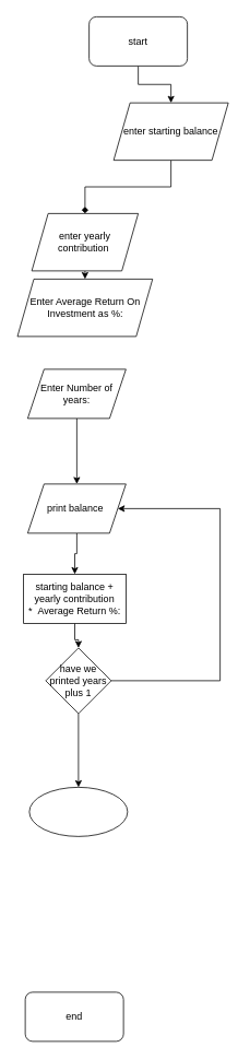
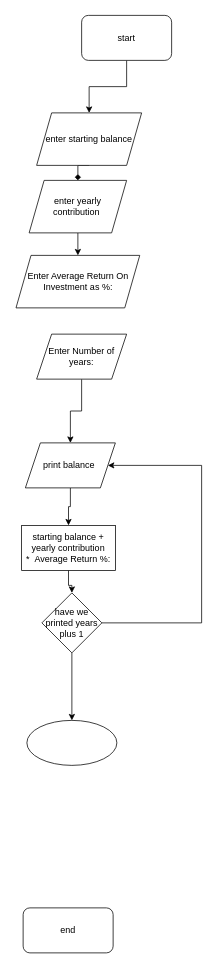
  <mxCell id="0" />
  <mxCell id="1" parent="0" />
  <mxCell id="2" style="edgeStyle=orthogonalEdgeStyle;rounded=0;orthogonalLoop=1;jettySize=auto;html=1;exitX=0.5;exitY=1;exitDx=0;exitDy=0;entryX=0.5;entryY=0;entryDx=0;entryDy=0;" parent="1" source="3" target="5" edge="1"><mxGeometry relative="1" as="geometry" /></mxCell>
  <mxCell id="3" value="start" style="rounded=1;whiteSpace=wrap;html=1;" parent="1" vertex="1"><mxGeometry x="108" y="20" width="120" height="60" as="geometry" /></mxCell>
  <mxCell id="4" style="edgeStyle=orthogonalEdgeStyle;rounded=0;orthogonalLoop=1;jettySize=auto;html=1;exitX=0.5;exitY=1;exitDx=0;exitDy=0;entryX=0.5;entryY=0;entryDx=0;entryDy=0;endArrow=diamond;" parent="1" source="5" target="7" edge="1"><mxGeometry relative="1" as="geometry" /></mxCell>
- <mxCell id="5" value="enter starting balance" style="shape=parallelogram;perimeter=parallelogramPerimeter;whiteSpace=wrap;html=1;fixedSize=1;" parent="1" vertex="1"><mxGeometry x="138" y="125" width="140" height="70" as="geometry" /></mxCell>
+ <mxCell id="5" value="enter starting balance" style="shape=parallelogram;perimeter=parallelogramPerimeter;whiteSpace=wrap;html=1;fixedSize=1;" parent="1" vertex="1"><mxGeometry x="48" y="150" width="140" height="70" as="geometry" /></mxCell>
  <mxCell id="6" style="edgeStyle=orthogonalEdgeStyle;rounded=0;orthogonalLoop=1;jettySize=auto;html=1;exitX=0.5;exitY=1;exitDx=0;exitDy=0;entryX=0.5;entryY=0;entryDx=0;entryDy=0;" parent="1" source="7" target="8" edge="1"><mxGeometry relative="1" as="geometry" /></mxCell>
- <mxCell id="7" value="enter yearly contribution&amp;nbsp;" style="shape=parallelogram;perimeter=parallelogramPerimeter;whiteSpace=wrap;html=1;fixedSize=1;" parent="1" vertex="1"><mxGeometry x="38" y="260" width="130" height="70" as="geometry" /></mxCell>
+ <mxCell id="7" value="enter yearly contribution&amp;nbsp;" style="shape=parallelogram;perimeter=parallelogramPerimeter;whiteSpace=wrap;html=1;fixedSize=1;" parent="1" vertex="1"><mxGeometry x="38" y="240" width="130" height="70" as="geometry" /></mxCell>
  <mxCell id="8" value="Enter Average Return On Investment as %:" style="shape=parallelogram;perimeter=parallelogramPerimeter;whiteSpace=wrap;html=1;fixedSize=1;" parent="1" vertex="1"><mxGeometry x="20.5" y="340" width="165" height="70" as="geometry" /></mxCell>
  <mxCell id="9" value="" style="edgeStyle=orthogonalEdgeStyle;rounded=0;orthogonalLoop=1;jettySize=auto;html=1;" edge="1" parent="1" source="10" target="18"><mxGeometry relative="1" as="geometry" /></mxCell>
- <mxCell id="10" value="Enter Number of years:" style="shape=parallelogram;perimeter=parallelogramPerimeter;whiteSpace=wrap;html=1;fixedSize=1;" parent="1" vertex="1"><mxGeometry x="33" y="450" width="120" height="60" as="geometry" /></mxCell>
+ <mxCell id="10" value="Enter Number of years:" style="shape=parallelogram;perimeter=parallelogramPerimeter;whiteSpace=wrap;html=1;fixedSize=1;" parent="1" vertex="1"><mxGeometry x="48" y="445" width="120" height="60" as="geometry" /></mxCell>
  <mxCell id="11" value="" style="edgeStyle=orthogonalEdgeStyle;rounded=0;orthogonalLoop=1;jettySize=auto;html=1;" edge="1" parent="1" source="12" target="16"><mxGeometry relative="1" as="geometry" /></mxCell>
  <mxCell id="12" value="starting balance + yearly contribution *&amp;nbsp;&amp;nbsp;Average Return %:" style="rounded=0;whiteSpace=wrap;html=1;" parent="1" vertex="1"><mxGeometry x="28" y="700" width="125" height="60" as="geometry" /></mxCell>
  <mxCell id="13" value="end" style="rounded=1;whiteSpace=wrap;html=1;" parent="1" vertex="1"><mxGeometry x="30" y="1210" width="120" height="60" as="geometry" /></mxCell>
  <mxCell id="14" style="edgeStyle=orthogonalEdgeStyle;rounded=0;orthogonalLoop=1;jettySize=auto;html=1;exitX=1;exitY=0.5;exitDx=0;exitDy=0;entryX=1;entryY=0.5;entryDx=0;entryDy=0;" edge="1" parent="1" source="16" target="18"><mxGeometry relative="1" as="geometry"><Array as="points"><mxPoint x="268" y="830" /><mxPoint x="268" y="620" /></Array></mxGeometry></mxCell>
  <mxCell id="15" value="" style="edgeStyle=orthogonalEdgeStyle;rounded=0;orthogonalLoop=1;jettySize=auto;html=1;" edge="1" parent="1" source="16" target="19"><mxGeometry relative="1" as="geometry" /></mxCell>
  <mxCell id="16" value="have we printed years plus 1" style="rhombus;whiteSpace=wrap;html=1;rounded=0;" vertex="1" parent="1"><mxGeometry x="55" y="790" width="80" height="80" as="geometry" /></mxCell>
  <mxCell id="17" value="" style="edgeStyle=orthogonalEdgeStyle;rounded=0;orthogonalLoop=1;jettySize=auto;html=1;" edge="1" parent="1" source="18" target="12"><mxGeometry relative="1" as="geometry" /></mxCell>
  <mxCell id="18" value="print balance&amp;nbsp;" style="shape=parallelogram;perimeter=parallelogramPerimeter;whiteSpace=wrap;html=1;fixedSize=1;" vertex="1" parent="1"><mxGeometry x="33" y="590" width="120" height="60" as="geometry" /></mxCell>
  <mxCell id="19" value="" style="ellipse;whiteSpace=wrap;html=1;rounded=0;" vertex="1" parent="1"><mxGeometry x="35" y="960" width="120" height="60" as="geometry" /></mxCell>
